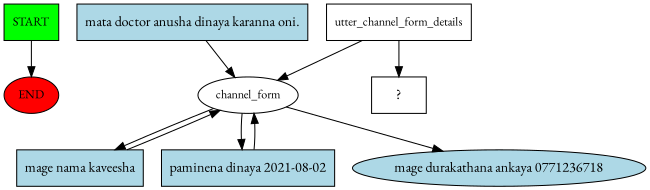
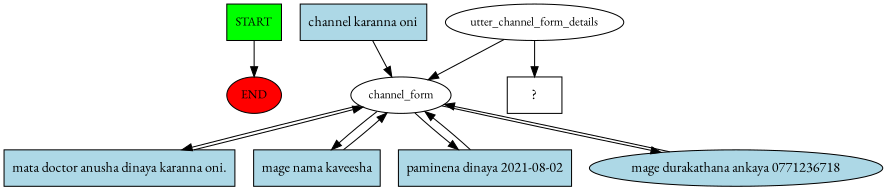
  digraph {
    fontname="EB Garamond"
    node [fillcolor=lightblue fontname="EB Garamond" shape=rect style=filled]
    edge [fontname="EB Garamond"]
    n1 [fillcolor=green fontsize=12 label=START shape=box]
    n2 [fillcolor=red fontsize=12 label=END shape=""]
+   n3 [label="channel karanna oni"]
    n4 [fontsize=12 label=channel_form fillcolor="" shape="" style=""]
    n5 [label="mata doctor anusha dinaya karanna oni."]
    n6 [label="mage nama kaveesha"]
    n7 [label="paminena dinaya 2021-08-02"]
    n8 [label="mage durakathana ankaya 0771236718" shape=ellipse]
-   n9 [fontsize=12 label=utter_channel_form_details shape=box fillcolor="" style=""]
+   n9 [fontsize=12 label=utter_channel_form_details fillcolor="" shape="" style=""]
    n10 [label="  ?  " fillcolor="" style=""]
    n1 -> n2
+   n3 -> n4
+   n4 -> n5
    n4 -> n6
    n4 -> n7
    n4 -> n8
    n5 -> n4
    n6 -> n4
    n7 -> n4
+   n8 -> n4
    n9 -> n4
    n9 -> n10
  }
